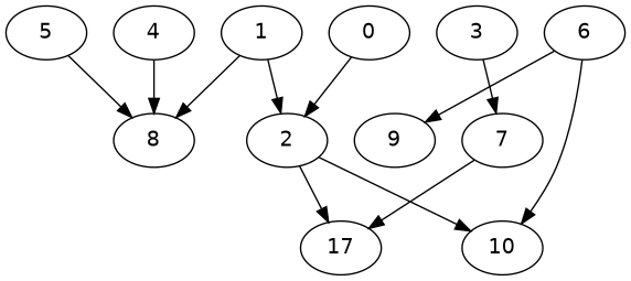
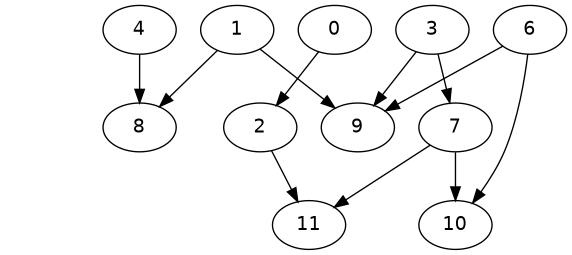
  digraph {
    fontname="DejaVu Sans"
    node [fontname="DejaVu Sans"]
    edge [fontname="DejaVu Sans"]
-   5
    8
    6
    9
    10
    3
    7
-   11 [label=17]
+   11
    2
    1
    0
    4
-   5 -> 8
    6 -> 9
    6 -> 10
+   3 -> 9
    3 -> 7
    7 -> 11
-   2 -> 10
+   7 -> 10
    2 -> 11
    1 -> 8
-   1 -> 2
+   1 -> 9
    0 -> 2
    4 -> 8
  }
